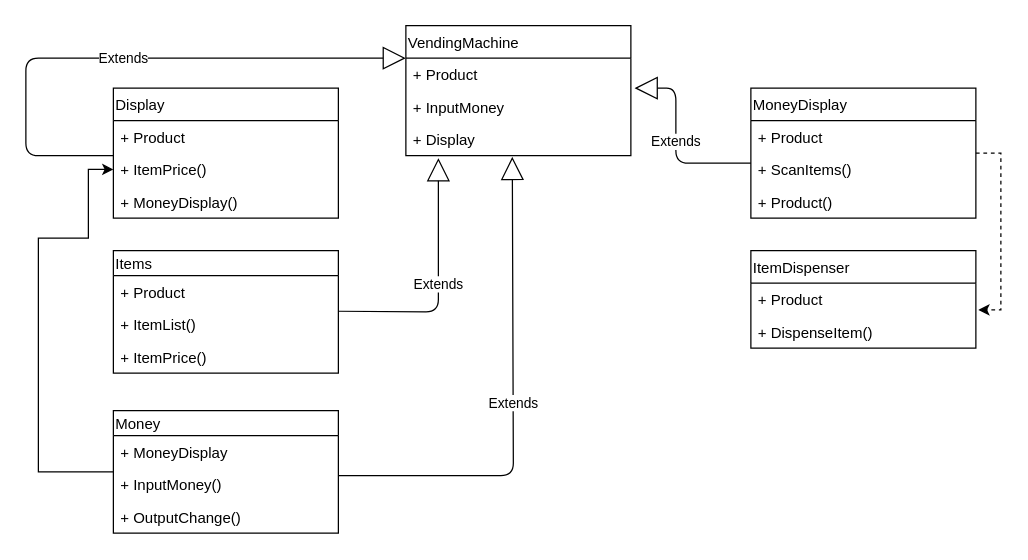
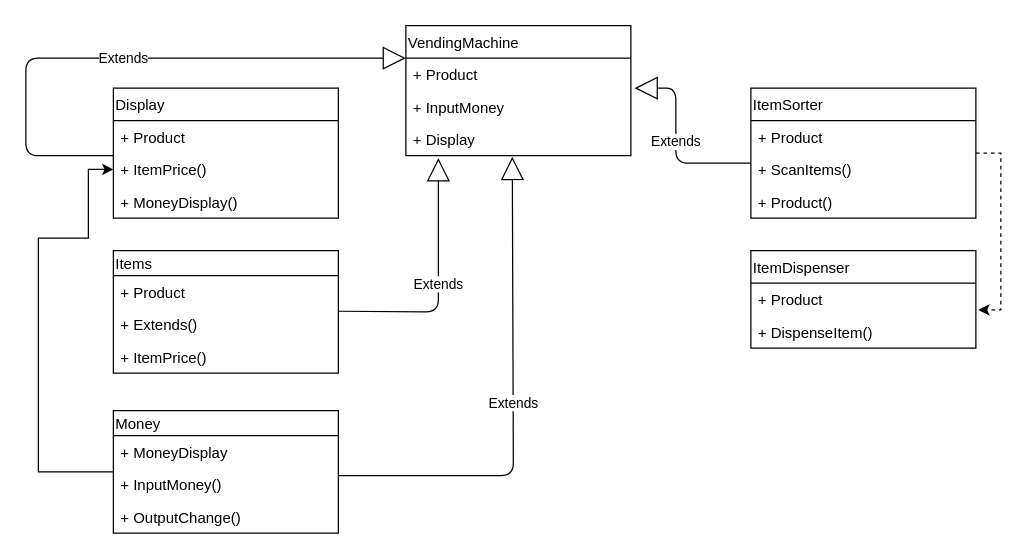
  <mxCell id="0" />
  <mxCell id="1" parent="0" />
  <mxCell id="2" value="Display" style="swimlane;fontStyle=0;childLayout=stackLayout;horizontal=1;startSize=26;fillColor=none;horizontalStack=0;resizeParent=1;resizeParentMax=0;resizeLast=0;collapsible=1;marginBottom=0;align=left;" vertex="1" parent="1"><mxGeometry x="90" y="70" width="180" height="104" as="geometry" /></mxCell>
  <mxCell id="3" value="+ Product" style="text;strokeColor=none;fillColor=none;align=left;verticalAlign=top;spacingLeft=4;spacingRight=4;overflow=hidden;rotatable=0;points=[[0,0.5],[1,0.5]];portConstraint=eastwest;" vertex="1" parent="2"><mxGeometry y="26" width="180" height="26" as="geometry" /></mxCell>
  <mxCell id="4" value="+ ItemPrice()" style="text;strokeColor=none;fillColor=none;align=left;verticalAlign=top;spacingLeft=4;spacingRight=4;overflow=hidden;rotatable=0;points=[[0,0.5],[1,0.5]];portConstraint=eastwest;" vertex="1" parent="2"><mxGeometry y="52" width="180" height="26" as="geometry" /></mxCell>
  <mxCell id="5" value="+ MoneyDisplay()" style="text;strokeColor=none;fillColor=none;align=left;verticalAlign=top;spacingLeft=4;spacingRight=4;overflow=hidden;rotatable=0;points=[[0,0.5],[1,0.5]];portConstraint=eastwest;" vertex="1" parent="2"><mxGeometry y="78" width="180" height="26" as="geometry" /></mxCell>
  <mxCell id="6" value="Items" style="swimlane;fontStyle=0;childLayout=stackLayout;horizontal=1;startSize=20;fillColor=none;horizontalStack=0;resizeParent=1;resizeParentMax=0;resizeLast=0;collapsible=1;marginBottom=0;align=left;" vertex="1" parent="1"><mxGeometry x="90" y="200" width="180" height="98" as="geometry"><mxRectangle x="40" y="270" width="60" height="20" as="alternateBounds" /></mxGeometry></mxCell>
  <mxCell id="7" value="+ Product" style="text;strokeColor=none;fillColor=none;align=left;verticalAlign=top;spacingLeft=4;spacingRight=4;overflow=hidden;rotatable=0;points=[[0,0.5],[1,0.5]];portConstraint=eastwest;" vertex="1" parent="6"><mxGeometry y="20" width="180" height="26" as="geometry" /></mxCell>
- <mxCell id="8" value="+ ItemList()" style="text;strokeColor=none;fillColor=none;align=left;verticalAlign=top;spacingLeft=4;spacingRight=4;overflow=hidden;rotatable=0;points=[[0,0.5],[1,0.5]];portConstraint=eastwest;" vertex="1" parent="6"><mxGeometry y="46" width="180" height="26" as="geometry" /></mxCell>
+ <mxCell id="8" value="+ Extends()" style="text;strokeColor=none;fillColor=none;align=left;verticalAlign=top;spacingLeft=4;spacingRight=4;overflow=hidden;rotatable=0;points=[[0,0.5],[1,0.5]];portConstraint=eastwest;" vertex="1" parent="6"><mxGeometry y="46" width="180" height="26" as="geometry" /></mxCell>
  <mxCell id="9" value="+ ItemPrice()" style="text;strokeColor=none;fillColor=none;align=left;verticalAlign=top;spacingLeft=4;spacingRight=4;overflow=hidden;rotatable=0;points=[[0,0.5],[1,0.5]];portConstraint=eastwest;" vertex="1" parent="6"><mxGeometry y="72" width="180" height="26" as="geometry" /></mxCell>
  <mxCell id="10" value="ItemDispenser" style="swimlane;fontStyle=0;childLayout=stackLayout;horizontal=1;startSize=26;fillColor=none;horizontalStack=0;resizeParent=1;resizeParentMax=0;resizeLast=0;collapsible=1;marginBottom=0;align=left;" vertex="1" parent="1"><mxGeometry x="600" y="200" width="180" height="78" as="geometry" /></mxCell>
  <mxCell id="11" value="+ Product" style="text;strokeColor=none;fillColor=none;align=left;verticalAlign=top;spacingLeft=4;spacingRight=4;overflow=hidden;rotatable=0;points=[[0,0.5],[1,0.5]];portConstraint=eastwest;" vertex="1" parent="10"><mxGeometry y="26" width="180" height="26" as="geometry" /></mxCell>
  <mxCell id="12" value="+ DispenseItem()" style="text;strokeColor=none;fillColor=none;align=left;verticalAlign=top;spacingLeft=4;spacingRight=4;overflow=hidden;rotatable=0;points=[[0,0.5],[1,0.5]];portConstraint=eastwest;" vertex="1" parent="10"><mxGeometry y="52" width="180" height="26" as="geometry" /></mxCell>
  <mxCell id="13" value="VendingMachine" style="swimlane;fontStyle=0;childLayout=stackLayout;horizontal=1;startSize=26;fillColor=none;horizontalStack=0;resizeParent=1;resizeParentMax=0;resizeLast=0;collapsible=1;marginBottom=0;align=left;" vertex="1" parent="1"><mxGeometry x="324" y="20" width="180" height="104" as="geometry" /></mxCell>
  <mxCell id="14" value="+ Product" style="text;strokeColor=none;fillColor=none;align=left;verticalAlign=top;spacingLeft=4;spacingRight=4;overflow=hidden;rotatable=0;points=[[0,0.5],[1,0.5]];portConstraint=eastwest;" vertex="1" parent="13"><mxGeometry y="26" width="180" height="26" as="geometry" /></mxCell>
  <mxCell id="15" value="+ InputMoney" style="text;strokeColor=none;fillColor=none;align=left;verticalAlign=top;spacingLeft=4;spacingRight=4;overflow=hidden;rotatable=0;points=[[0,0.5],[1,0.5]];portConstraint=eastwest;" vertex="1" parent="13"><mxGeometry y="52" width="180" height="26" as="geometry" /></mxCell>
  <mxCell id="16" value="+ Display" style="text;strokeColor=none;fillColor=none;align=left;verticalAlign=top;spacingLeft=4;spacingRight=4;overflow=hidden;rotatable=0;points=[[0,0.5],[1,0.5]];portConstraint=eastwest;" vertex="1" parent="13"><mxGeometry y="78" width="180" height="26" as="geometry" /></mxCell>
  <mxCell id="17" style="edgeStyle=orthogonalEdgeStyle;rounded=0;orthogonalLoop=1;jettySize=auto;html=1;entryX=1.011;entryY=-0.177;entryDx=0;entryDy=0;entryPerimeter=0;dashed=1;" edge="1" parent="1" source="18" target="12"><mxGeometry relative="1" as="geometry"><Array as="points"><mxPoint x="800" y="122" /><mxPoint x="800" y="247" /></Array></mxGeometry></mxCell>
- <mxCell id="18" value="MoneyDisplay" style="swimlane;fontStyle=0;childLayout=stackLayout;horizontal=1;startSize=26;fillColor=none;horizontalStack=0;resizeParent=1;resizeParentMax=0;resizeLast=0;collapsible=1;marginBottom=0;align=left;" vertex="1" parent="1"><mxGeometry x="600" y="70" width="180" height="104" as="geometry" /></mxCell>
+ <mxCell id="18" value="ItemSorter" style="swimlane;fontStyle=0;childLayout=stackLayout;horizontal=1;startSize=26;fillColor=none;horizontalStack=0;resizeParent=1;resizeParentMax=0;resizeLast=0;collapsible=1;marginBottom=0;align=left;" vertex="1" parent="1"><mxGeometry x="600" y="70" width="180" height="104" as="geometry" /></mxCell>
  <mxCell id="19" value="+ Product" style="text;strokeColor=none;fillColor=none;align=left;verticalAlign=top;spacingLeft=4;spacingRight=4;overflow=hidden;rotatable=0;points=[[0,0.5],[1,0.5]];portConstraint=eastwest;" vertex="1" parent="18"><mxGeometry y="26" width="180" height="26" as="geometry" /></mxCell>
  <mxCell id="20" value="+ ScanItems()" style="text;strokeColor=none;fillColor=none;align=left;verticalAlign=top;spacingLeft=4;spacingRight=4;overflow=hidden;rotatable=0;points=[[0,0.5],[1,0.5]];portConstraint=eastwest;" vertex="1" parent="18"><mxGeometry y="52" width="180" height="26" as="geometry" /></mxCell>
  <mxCell id="21" value="+ Product()" style="text;strokeColor=none;fillColor=none;align=left;verticalAlign=top;spacingLeft=4;spacingRight=4;overflow=hidden;rotatable=0;points=[[0,0.5],[1,0.5]];portConstraint=eastwest;" vertex="1" parent="18"><mxGeometry y="78" width="180" height="26" as="geometry" /></mxCell>
  <mxCell id="22" style="edgeStyle=orthogonalEdgeStyle;rounded=0;orthogonalLoop=1;jettySize=auto;html=1;entryX=0;entryY=0.5;entryDx=0;entryDy=0;" edge="1" parent="1" source="23" target="4"><mxGeometry relative="1" as="geometry"><Array as="points"><mxPoint x="30" y="377" /><mxPoint x="30" y="190" /><mxPoint x="70" y="190" /><mxPoint x="70" y="135" /></Array></mxGeometry></mxCell>
  <mxCell id="23" value="Money" style="swimlane;fontStyle=0;childLayout=stackLayout;horizontal=1;startSize=20;fillColor=none;horizontalStack=0;resizeParent=1;resizeParentMax=0;resizeLast=0;collapsible=1;marginBottom=0;align=left;" vertex="1" parent="1"><mxGeometry x="90" y="328" width="180" height="98" as="geometry" /></mxCell>
  <mxCell id="24" value="+ MoneyDisplay" style="text;strokeColor=none;fillColor=none;align=left;verticalAlign=top;spacingLeft=4;spacingRight=4;overflow=hidden;rotatable=0;points=[[0,0.5],[1,0.5]];portConstraint=eastwest;" vertex="1" parent="23"><mxGeometry y="20" width="180" height="26" as="geometry" /></mxCell>
  <mxCell id="25" value="+ InputMoney()" style="text;strokeColor=none;fillColor=none;align=left;verticalAlign=top;spacingLeft=4;spacingRight=4;overflow=hidden;rotatable=0;points=[[0,0.5],[1,0.5]];portConstraint=eastwest;" vertex="1" parent="23"><mxGeometry y="46" width="180" height="26" as="geometry" /></mxCell>
  <mxCell id="26" value="+ OutputChange()" style="text;strokeColor=none;fillColor=none;align=left;verticalAlign=top;spacingLeft=4;spacingRight=4;overflow=hidden;rotatable=0;points=[[0,0.5],[1,0.5]];portConstraint=eastwest;" vertex="1" parent="23"><mxGeometry y="72" width="180" height="26" as="geometry" /></mxCell>
  <mxCell id="27" value="Extends" style="endArrow=block;endSize=16;endFill=0;html=1;entryX=0;entryY=0.25;entryDx=0;entryDy=0;" edge="1" parent="1" target="13"><mxGeometry width="160" relative="1" as="geometry"><mxPoint x="90" y="124" as="sourcePoint" /><mxPoint x="30" y="124" as="targetPoint" /><Array as="points"><mxPoint x="20" y="124" /><mxPoint x="20" y="46" /></Array></mxGeometry></mxCell>
  <mxCell id="28" value="Extends" style="endArrow=block;endSize=16;endFill=0;html=1;" edge="1" parent="1"><mxGeometry width="160" relative="1" as="geometry"><mxPoint x="270" y="248.5" as="sourcePoint" /><mxPoint x="350" y="126" as="targetPoint" /><Array as="points"><mxPoint x="350" y="249" /><mxPoint x="350" y="200" /></Array></mxGeometry></mxCell>
  <mxCell id="29" value="Extends" style="endArrow=block;endSize=16;endFill=0;html=1;" edge="1" parent="1"><mxGeometry width="160" relative="1" as="geometry"><mxPoint x="600" y="130" as="sourcePoint" /><mxPoint x="507" y="70" as="targetPoint" /><Array as="points"><mxPoint x="540" y="130" /><mxPoint x="540" y="70" /></Array></mxGeometry></mxCell>
  <mxCell id="30" value="Extends" style="endArrow=block;endSize=16;endFill=0;html=1;entryX=0.473;entryY=1.038;entryDx=0;entryDy=0;entryPerimeter=0;" edge="1" parent="1" target="16"><mxGeometry width="160" relative="1" as="geometry"><mxPoint x="270" y="380" as="sourcePoint" /><mxPoint x="410" y="130" as="targetPoint" /><Array as="points"><mxPoint x="410" y="380" /></Array></mxGeometry></mxCell>
